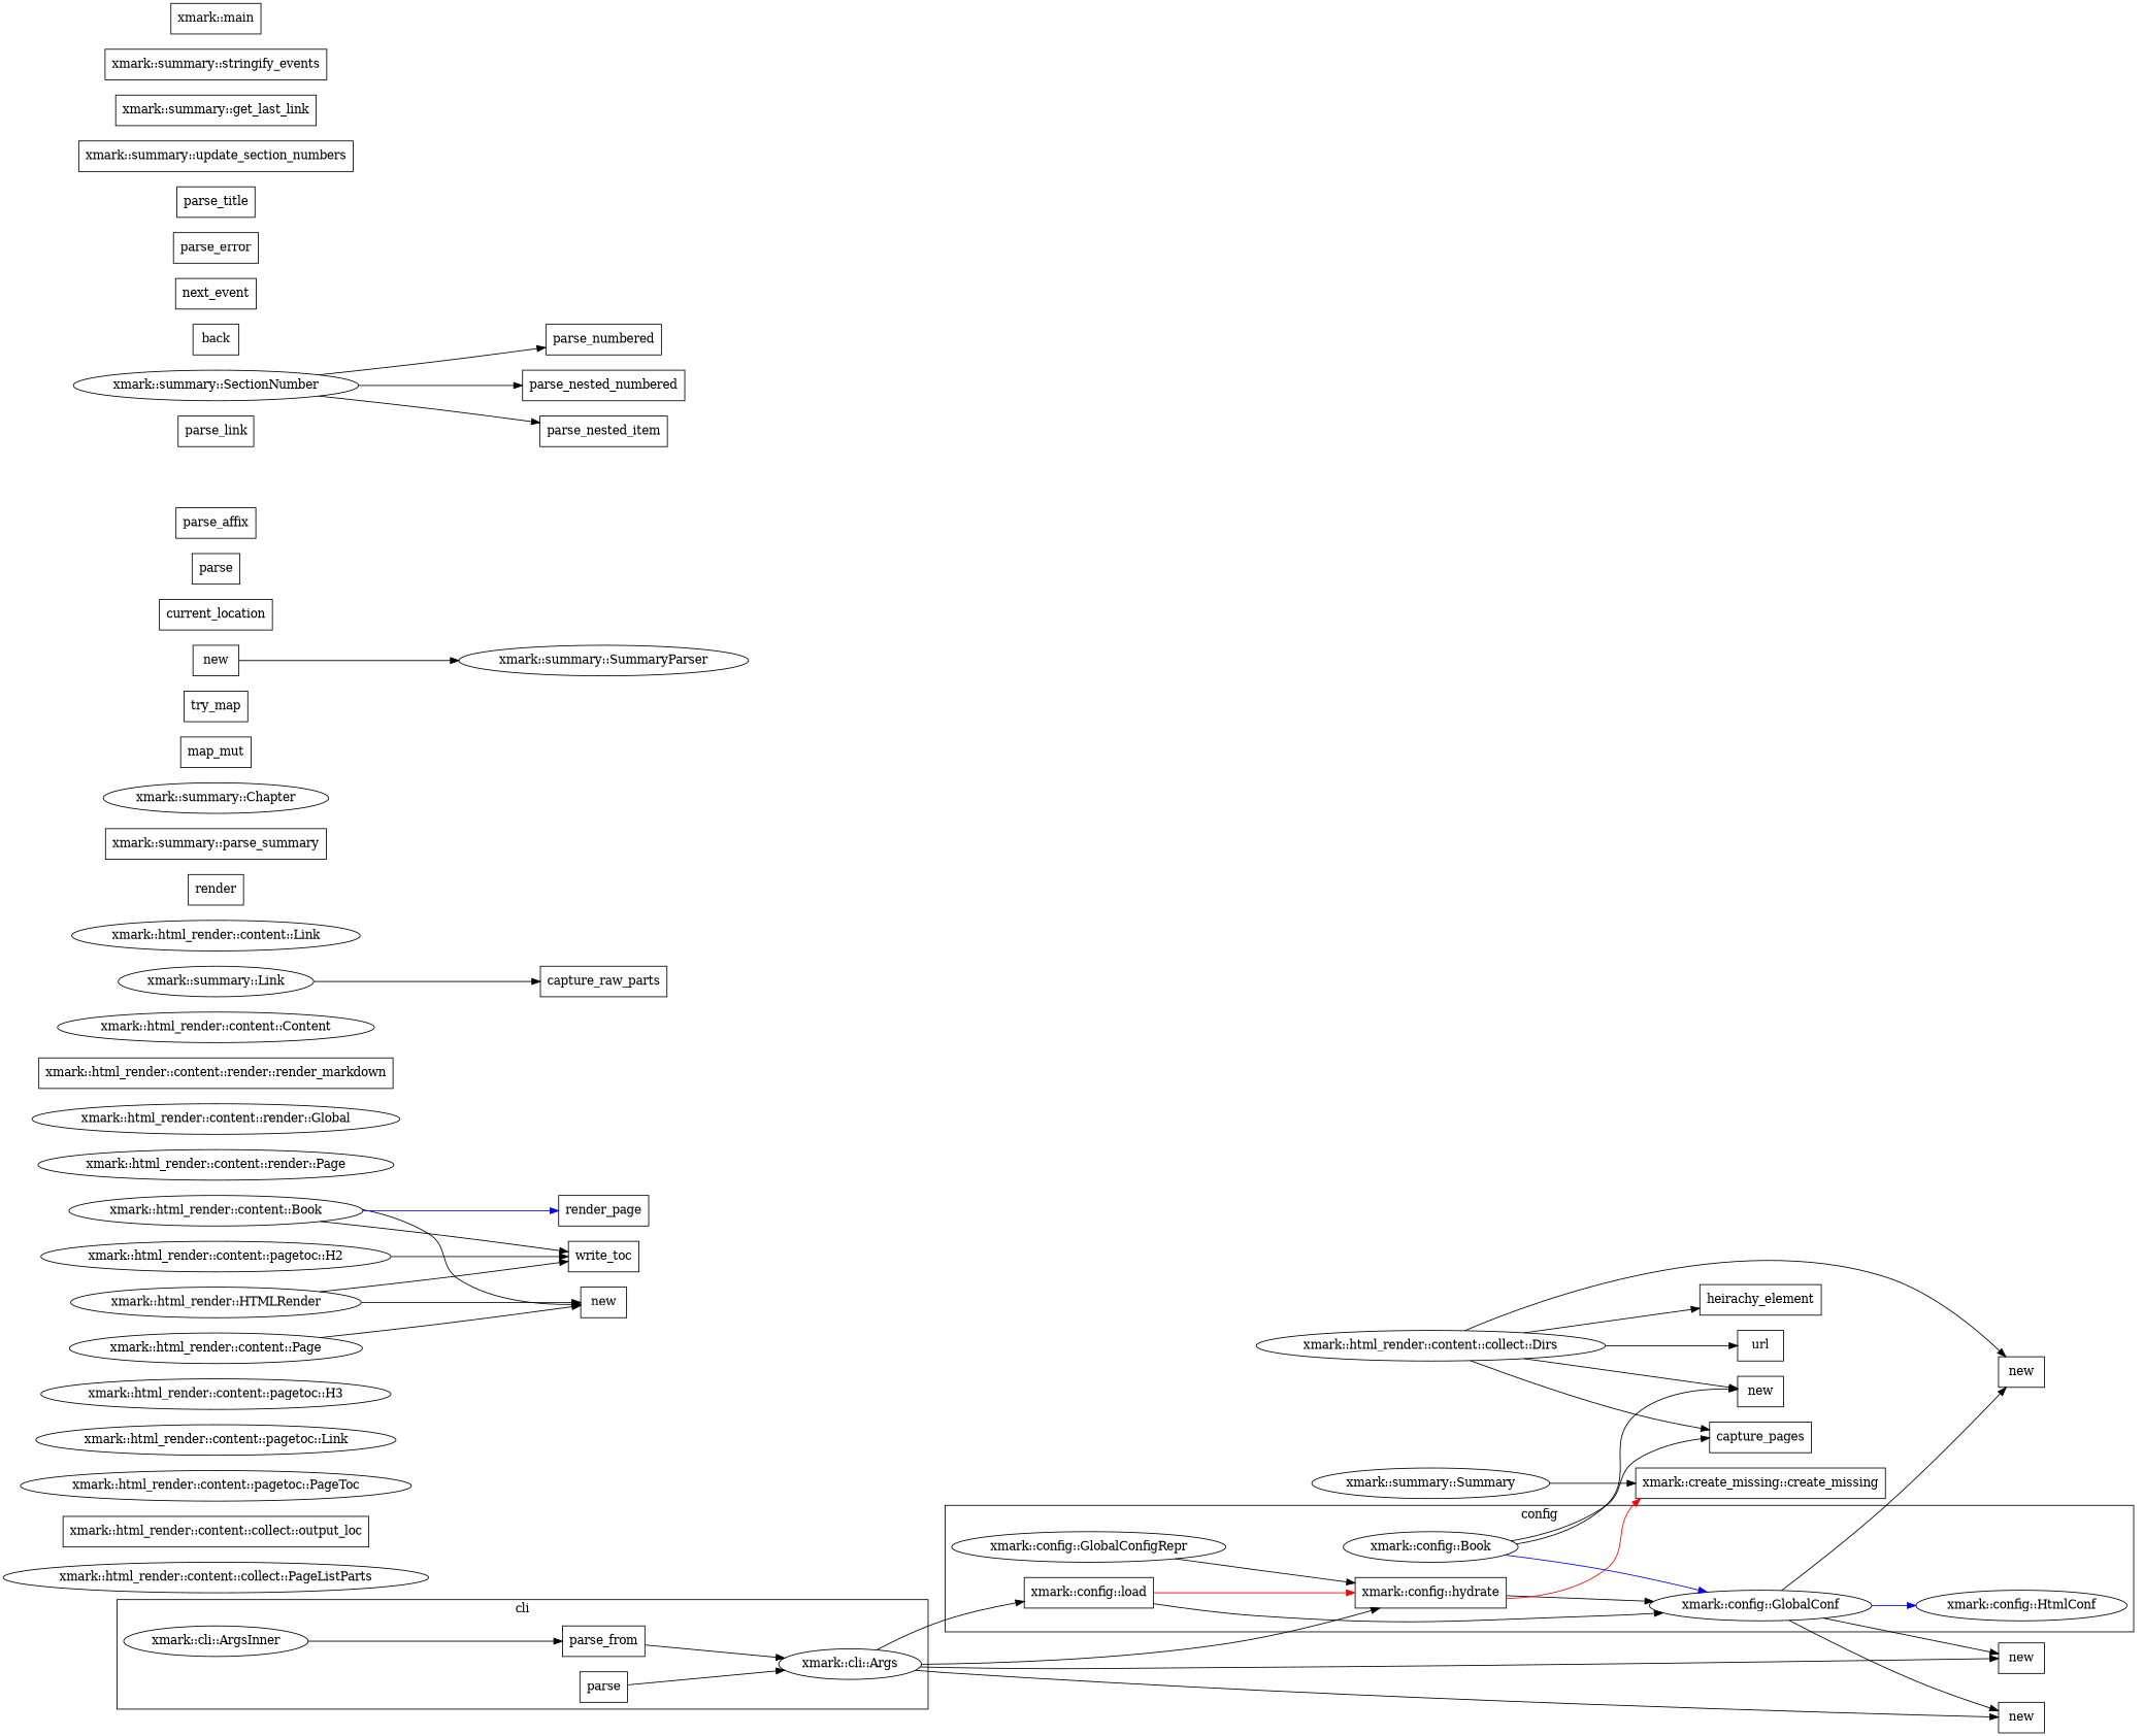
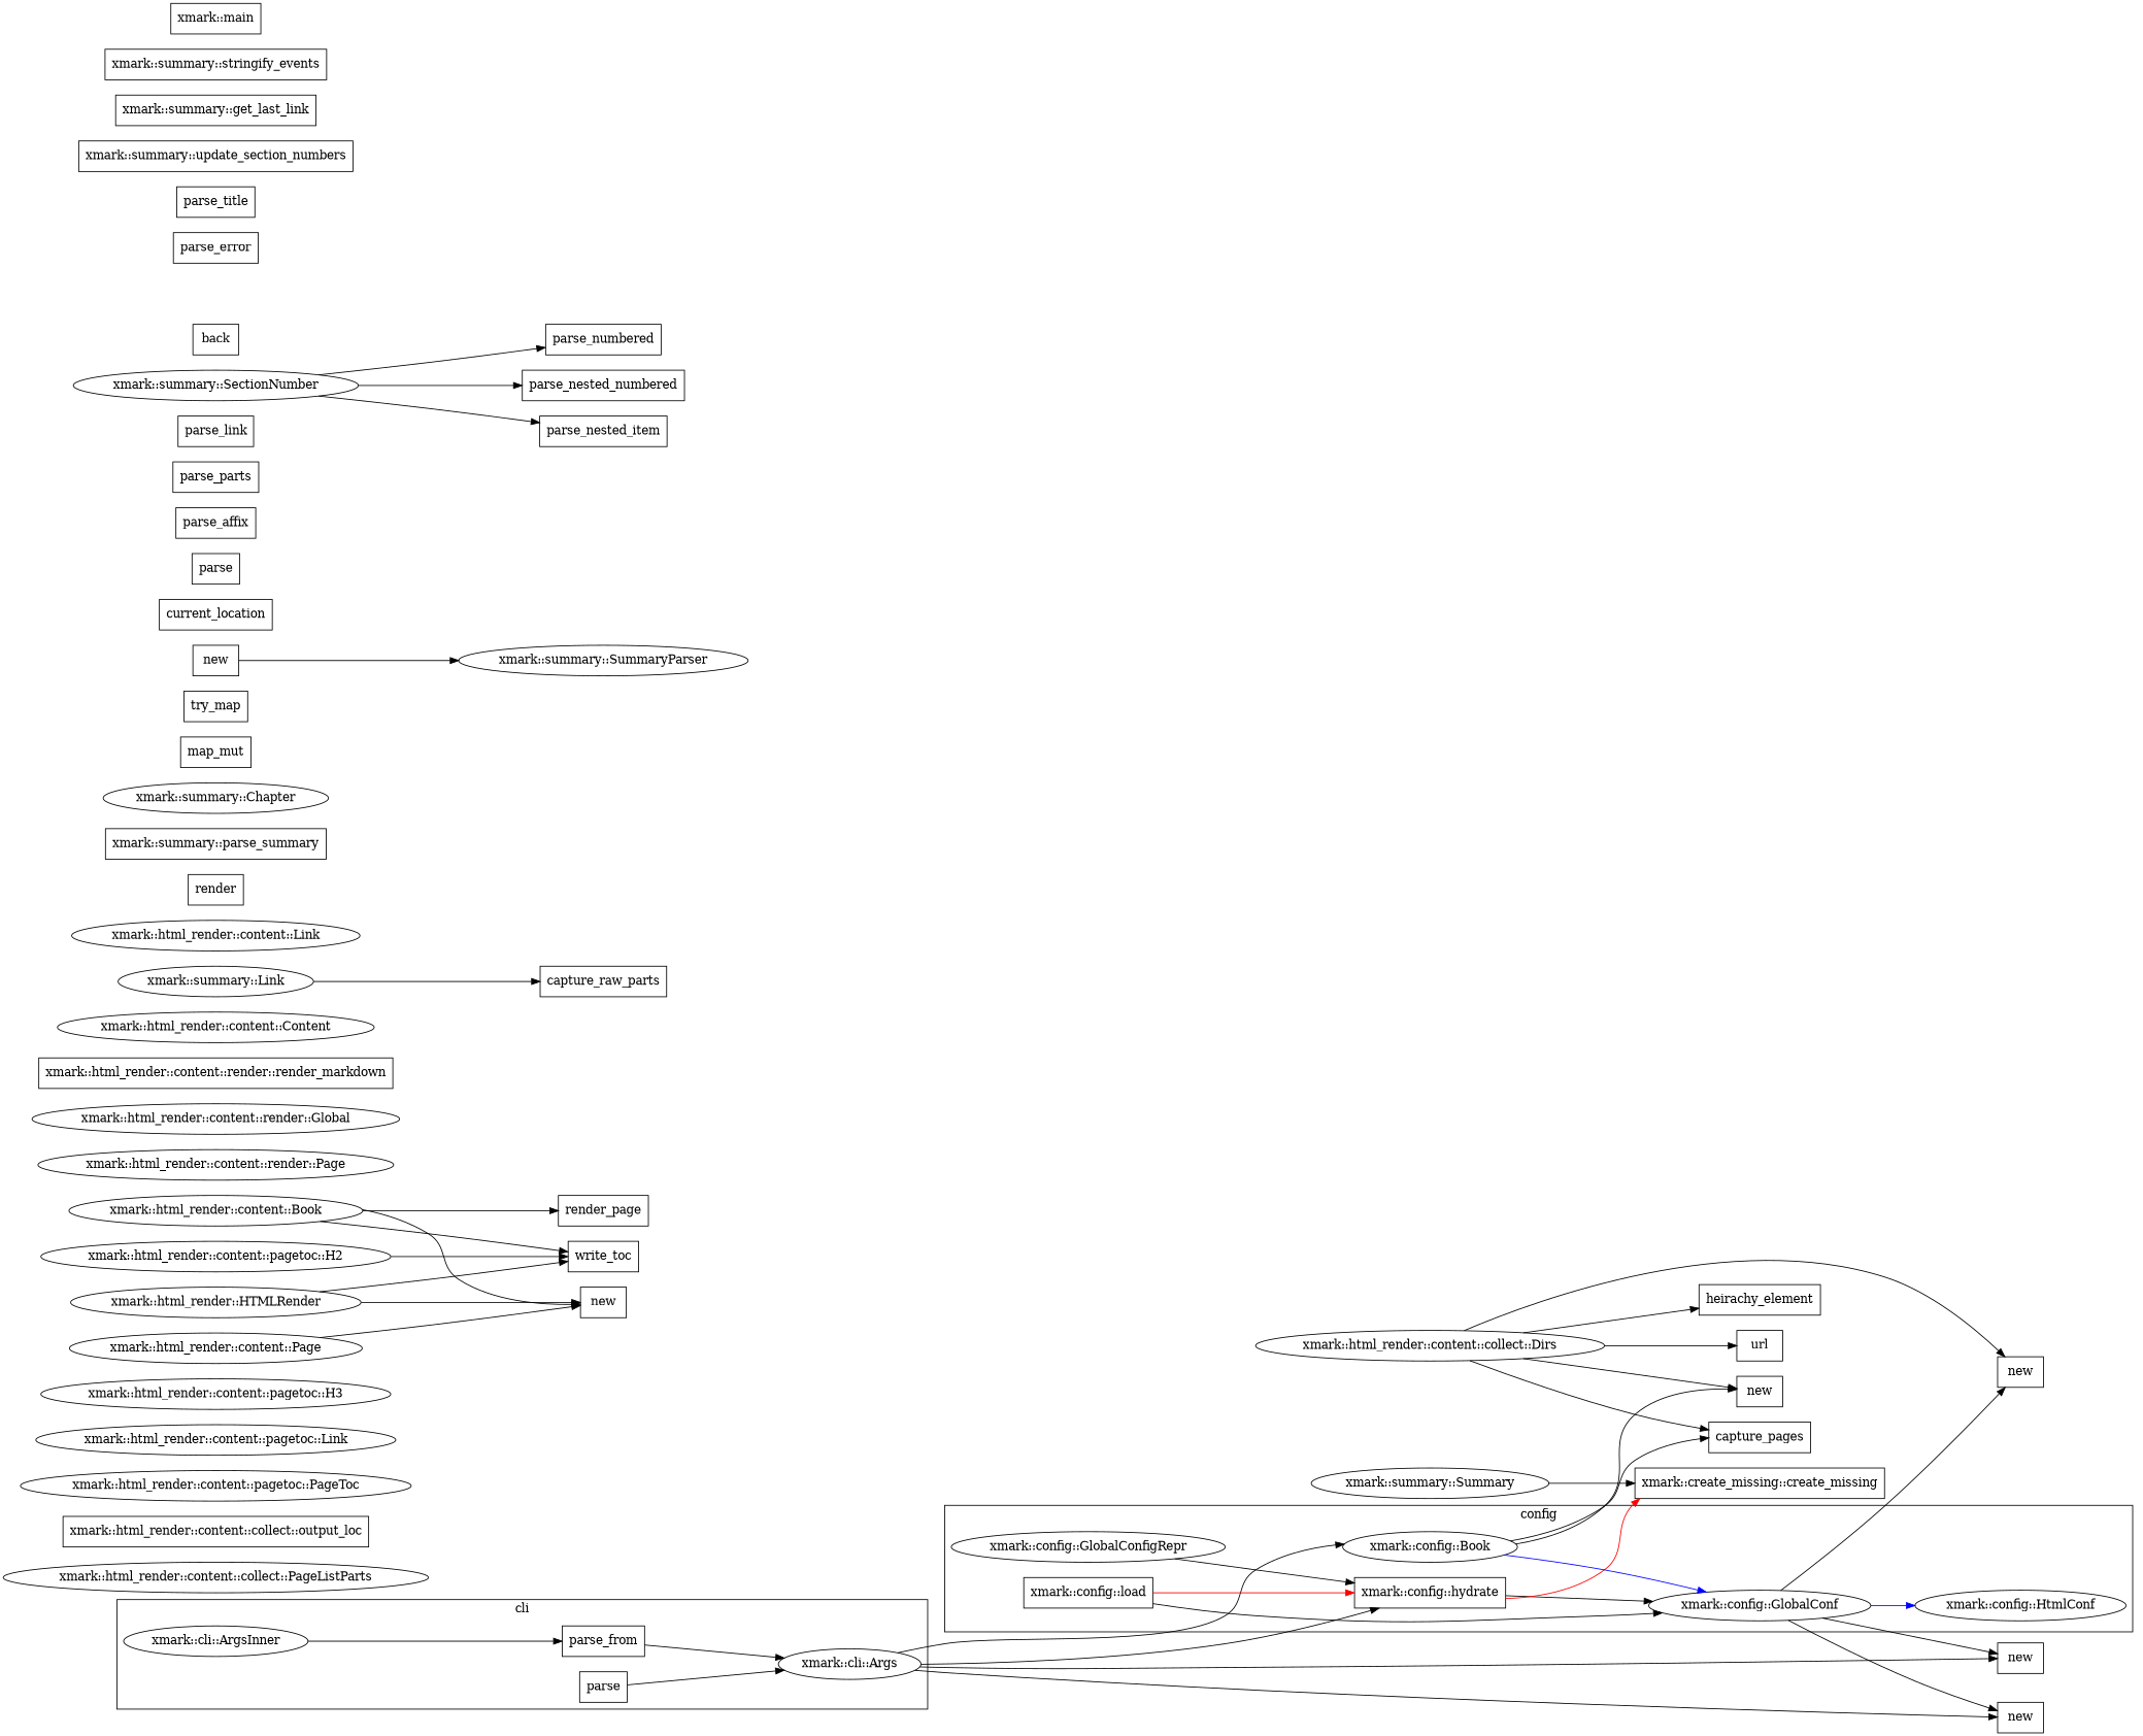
  digraph {
    rankdir=LR
    node [shape=box]
    n1 [label="xmark::cli::Args" shape=ellipse]
    n2 [label="xmark::cli::ArgsInner" shape=ellipse]
    n3 [label=parse_from]
    n4 [label=parse]
    n5 [label="xmark::config::load"]
    n6 [label="xmark::config::hydrate"]
    n7 [label="xmark::config::GlobalConfigRepr" shape=ellipse]
    n8 [label="xmark::config::GlobalConf" shape=ellipse]
    n9 [label="xmark::config::Book" shape=ellipse]
    n10 [label="xmark::config::HtmlConf" shape=ellipse]
    n11 [label=new]
    n12 [label=new]
    n13 [label="xmark::create_missing::create_missing"]
    n14 [label=new]
    n15 [label=new]
    n16 [label=capture_pages]
    n17 [label="xmark::summary::Summary" shape=ellipse]
    n18 [label="xmark::html_render::content::collect::Dirs" shape=ellipse]
    n19 [label=heirachy_element]
    n20 [label=url]
    n21 [label="xmark::html_render::content::collect::PageListParts" shape=ellipse]
    n22 [label="xmark::html_render::content::collect::output_loc"]
    n23 [label="xmark::html_render::content::pagetoc::PageToc" shape=ellipse]
    n24 [label="xmark::html_render::content::pagetoc::Link" shape=ellipse]
    n25 [label="xmark::html_render::content::pagetoc::H3" shape=ellipse]
    n26 [label="xmark::html_render::content::pagetoc::H2" shape=ellipse]
    n27 [label=write_toc]
    n28 [label="xmark::html_render::content::render::Page" shape=ellipse]
    n29 [label=new]
    n30 [label="xmark::html_render::content::Page" shape=ellipse]
    n31 [label=render_page]
    n32 [label="xmark::html_render::HTMLRender" shape=ellipse]
    n33 [label="xmark::html_render::content::Book" shape=ellipse]
    n34 [label="xmark::html_render::content::render::Global" shape=ellipse]
    n35 [label="xmark::html_render::content::render::render_markdown"]
    n36 [label="xmark::html_render::content::Content" shape=ellipse]
    n37 [label=capture_raw_parts]
    n38 [label="xmark::summary::Link" shape=ellipse]
    n39 [label="xmark::html_render::content::Link" shape=ellipse]
    n40 [label=render]
    n41 [label="xmark::summary::parse_summary"]
    n42 [label="xmark::summary::Chapter" shape=ellipse]
    n43 [label=map_mut]
    n44 [label=try_map]
    n45 [label="xmark::summary::SummaryParser" shape=ellipse]
    n46 [label=new]
    n47 [label=current_location]
    n48 [label=parse]
    n49 [label=parse_affix]
+   n50 [label=parse_parts]
    n51 [label=parse_link]
    n52 [label=parse_numbered]
    n53 [label="xmark::summary::SectionNumber" shape=ellipse]
    n54 [label=parse_nested_numbered]
    n55 [label=parse_nested_item]
    n56 [label=back]
-   n57 [label=next_event]
    n58 [label=parse_error]
    n59 [label=parse_title]
    n60 [label="xmark::summary::update_section_numbers"]
    n61 [label="xmark::summary::get_last_link"]
    n62 [label="xmark::summary::stringify_events"]
    n63 [label="xmark::main"]
    subgraph cluster_1 {
      label=cli
      n1
      n2
      n3
      n4
    }
    subgraph cluster_2 {
      label=config
      n5
      n6
      n7
      n8
      n9
      n10
    }
-   n1 -> n5
+   n1 -> n9
    n1 -> n6
    n1 -> n11
    n1 -> n12
    n2 -> n3
    n3 -> n1
    n4 -> n1
    n5 -> n6 [color=red]
    n5 -> n8
    n6 -> n8
    n6 -> n13 [color=red]
    n7 -> n6
    n8 -> n10 [color=blue]
    n8 -> n11
    n8 -> n12
    n8 -> n14
    n9 -> n8 [color=blue]
    n9 -> n15
    n9 -> n16
    n17 -> n13
    n18 -> n14
    n18 -> n15
    n18 -> n16
    n18 -> n19
    n18 -> n20
    n26 -> n27
    n30 -> n29
    n32 -> n27
    n32 -> n29
    n33 -> n27
    n33 -> n29
-   n33 -> n31 [color=blue]
+   n33 -> n31
    n38 -> n37
    n46 -> n45
    n53 -> n52
    n53 -> n54
    n53 -> n55
  }
